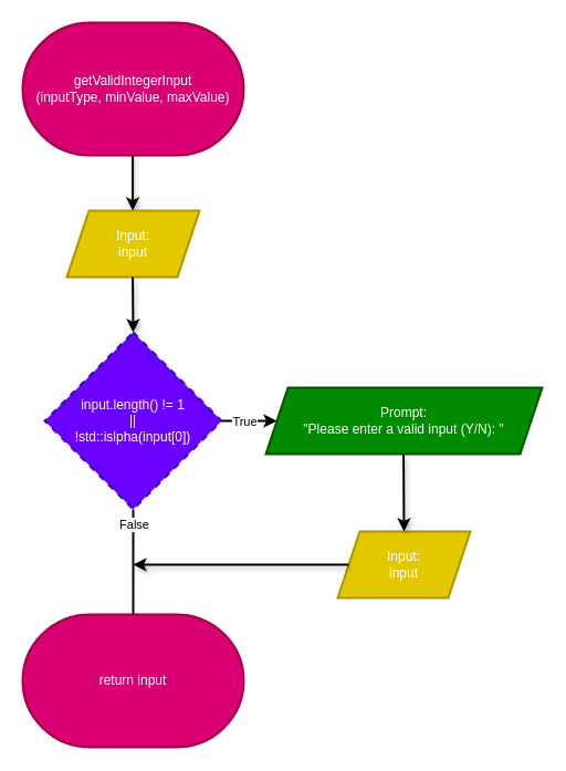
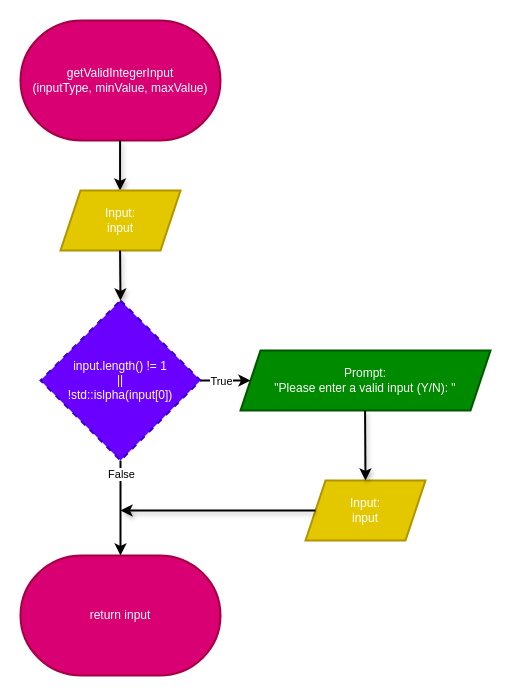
  <mxCell id="0" />
  <mxCell id="1" parent="0" />
  <mxCell id="2" value="getValidIntegerInput&lt;br&gt;(inputType, minValue, maxValue)" style="strokeWidth=2;html=1;shape=mxgraph.flowchart.terminator;whiteSpace=wrap;fillColor=#d80073;fontColor=#ffffff;strokeColor=#A50040;" parent="1" vertex="1"><mxGeometry x="20" y="20" width="200" height="120" as="geometry" /></mxCell>
  <mxCell id="3" value="" style="edgeStyle=none;html=1;strokeWidth=2;shadow=1;textShadow=1;spacing=2;" parent="1" edge="1"><mxGeometry relative="1" as="geometry"><mxPoint x="119.58" y="140" as="sourcePoint" /><mxPoint x="119.58" y="190" as="targetPoint" /></mxGeometry></mxCell>
  <mxCell id="4" value="Input:&lt;br&gt;input" style="shape=parallelogram;perimeter=parallelogramPerimeter;whiteSpace=wrap;html=1;fixedSize=1;strokeWidth=2;fillColor=#e3c800;fontColor=#FFFFFF;strokeColor=#B09500;" parent="1" vertex="1"><mxGeometry x="60" y="190" width="120" height="60" as="geometry" /></mxCell>
  <mxCell id="5" value="input.length() != 1&lt;br&gt;||&lt;br&gt;!std::islpha(input[0])" style="rhombus;whiteSpace=wrap;html=1;strokeWidth=2;fillColor=#6a00ff;fontColor=#ffffff;strokeColor=#3700CC;dashed=1;" parent="1" vertex="1"><mxGeometry x="40" y="300" width="160" height="160" as="geometry" /></mxCell>
  <mxCell id="6" value="Prompt:&lt;br&gt;&quot;Please enter a valid input (Y/N): &quot;" style="shape=parallelogram;perimeter=parallelogramPerimeter;whiteSpace=wrap;html=1;fixedSize=1;strokeWidth=2;fillColor=#008a00;fontColor=#ffffff;strokeColor=#005700;" parent="1" vertex="1"><mxGeometry x="240" y="350" width="250" height="60" as="geometry" /></mxCell>
  <mxCell id="7" value="Input:&lt;br&gt;input" style="shape=parallelogram;perimeter=parallelogramPerimeter;whiteSpace=wrap;html=1;fixedSize=1;strokeWidth=2;fillColor=#e3c800;fontColor=#FFFFFF;strokeColor=#B09500;" parent="1" vertex="1"><mxGeometry x="305" y="480" width="120" height="60" as="geometry" /></mxCell>
  <mxCell id="8" value="" style="edgeStyle=none;html=1;strokeWidth=2;shadow=1;textShadow=1;spacing=2;entryX=0.5;entryY=0;entryDx=0;entryDy=0;" parent="1" target="7" edge="1"><mxGeometry relative="1" as="geometry"><mxPoint x="364.58" y="410" as="sourcePoint" /><mxPoint x="364.58" y="460" as="targetPoint" /></mxGeometry></mxCell>
  <mxCell id="9" value="return input" style="strokeWidth=2;html=1;shape=mxgraph.flowchart.terminator;whiteSpace=wrap;fillColor=#d80073;fontColor=#ffffff;strokeColor=#A50040;" parent="1" vertex="1"><mxGeometry x="20" y="555" width="200" height="120" as="geometry" /></mxCell>
  <mxCell id="10" value="" style="edgeStyle=none;html=1;strokeWidth=2;shadow=1;textShadow=1;spacing=2;entryX=0.5;entryY=0;entryDx=0;entryDy=0;" parent="1" target="5" edge="1"><mxGeometry relative="1" as="geometry"><mxPoint x="119.58" y="250" as="sourcePoint" /><mxPoint x="119.58" y="300" as="targetPoint" /></mxGeometry></mxCell>
  <mxCell id="11" value="" style="edgeStyle=none;html=1;strokeWidth=2;shadow=1;textShadow=1;spacing=2;exitX=0;exitY=0.5;exitDx=0;exitDy=0;" parent="1" source="7" edge="1"><mxGeometry relative="1" as="geometry"><mxPoint x="220" y="500" as="sourcePoint" /><mxPoint x="120" y="510" as="targetPoint" /></mxGeometry></mxCell>
  <mxCell id="12" value="" style="endArrow=classic;html=1;exitX=1;exitY=0.5;exitDx=0;exitDy=0;entryX=0;entryY=0.5;entryDx=0;entryDy=0;strokeWidth=2;" parent="1" source="5" target="6" edge="1"><mxGeometry relative="1" as="geometry"><mxPoint x="140" y="440" as="sourcePoint" /><mxPoint x="240" y="440" as="targetPoint" /></mxGeometry></mxCell>
  <mxCell id="13" value="True" style="edgeLabel;resizable=0;html=1;;align=center;verticalAlign=middle;" parent="12" connectable="0" vertex="1"><mxGeometry relative="1" as="geometry"><mxPoint x="-5" as="offset" /></mxGeometry></mxCell>
- <mxCell id="14" value="" style="endArrow=none;html=1;exitX=0.5;exitY=1;exitDx=0;exitDy=0;entryX=0.5;entryY=0;entryDx=0;entryDy=0;entryPerimeter=0;strokeWidth=2;" parent="1" source="5" target="9" edge="1"><mxGeometry relative="1" as="geometry"><mxPoint x="140" y="440" as="sourcePoint" /><mxPoint x="240" y="440" as="targetPoint" /></mxGeometry></mxCell>
+ <mxCell id="14" value="" style="endArrow=classic;html=1;exitX=0.5;exitY=1;exitDx=0;exitDy=0;entryX=0.5;entryY=0;entryDx=0;entryDy=0;entryPerimeter=0;strokeWidth=2;" parent="1" source="5" target="9" edge="1"><mxGeometry relative="1" as="geometry"><mxPoint x="140" y="440" as="sourcePoint" /><mxPoint x="240" y="440" as="targetPoint" /></mxGeometry></mxCell>
  <mxCell id="15" value="False" style="edgeLabel;resizable=0;html=1;;align=center;verticalAlign=middle;" parent="14" connectable="0" vertex="1"><mxGeometry relative="1" as="geometry"><mxPoint y="-35" as="offset" /></mxGeometry></mxCell>
